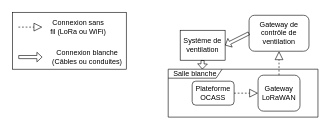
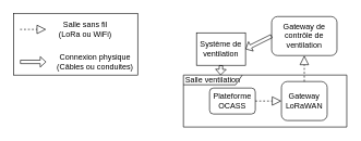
  <mxCell id="0" />
  <mxCell id="1" parent="0" />
  <mxCell id="2" value="Plateforme OCASS" style="rounded=1;whiteSpace=wrap;html=1;" vertex="1" parent="1"><mxGeometry x="320" y="135" width="70" height="40" as="geometry" /></mxCell>
  <mxCell id="3" value="Gateway LoRaWAN" style="rounded=1;whiteSpace=wrap;html=1;" vertex="1" parent="1"><mxGeometry x="430" y="125" width="70" height="60" as="geometry" /></mxCell>
  <mxCell id="4" value="Gateway de contrôle de ventilation" style="rounded=1;whiteSpace=wrap;html=1;" vertex="1" parent="1"><mxGeometry x="415" y="25" width="100" height="60" as="geometry" /></mxCell>
  <mxCell id="5" value="Système de ventilation" style="rounded=0;whiteSpace=wrap;html=1;" vertex="1" parent="1"><mxGeometry x="300" y="50" width="75" height="50" as="geometry" /></mxCell>
  <mxCell id="6" value="" style="shape=flexArrow;endArrow=classic;html=1;rounded=0;width=5.238;endSize=2.557;endWidth=9.887;entryX=1;entryY=0.5;entryDx=0;entryDy=0;exitX=0;exitY=0.5;exitDx=0;exitDy=0;" edge="1" parent="1" source="4" target="5"><mxGeometry width="50" height="50" relative="1" as="geometry"><mxPoint x="560" y="125" as="sourcePoint" /><mxPoint x="610" y="75" as="targetPoint" /></mxGeometry></mxCell>
  <mxCell id="7" value="" style="endArrow=block;dashed=1;endFill=0;endSize=12;html=1;rounded=0;exitX=1;exitY=0.5;exitDx=0;exitDy=0;entryX=0;entryY=0.5;entryDx=0;entryDy=0;" edge="1" parent="1" source="2" target="3"><mxGeometry width="160" relative="1" as="geometry"><mxPoint x="500" y="95" as="sourcePoint" /><mxPoint x="660" y="95" as="targetPoint" /></mxGeometry></mxCell>
  <mxCell id="8" value="" style="shape=flexArrow;endArrow=classic;html=1;rounded=0;width=5.238;endSize=2.557;endWidth=9.887;exitX=0.5;exitY=1;exitDx=0;exitDy=0;entryX=0.228;entryY=0.004;entryDx=0;entryDy=0;entryPerimeter=0;" edge="1" parent="1" source="5" target="9"><mxGeometry width="50" height="50" relative="1" as="geometry"><mxPoint x="574.89" y="125" as="sourcePoint" /><mxPoint x="350" y="105" as="targetPoint" /><Array as="points" /></mxGeometry></mxCell>
- <mxCell id="9" value="Salle blanche" style="shape=umlFrame;whiteSpace=wrap;html=1;pointerEvents=0;width=90;height=15;" vertex="1" parent="1"><mxGeometry x="280" y="115" width="250" height="80" as="geometry" /></mxCell>
+ <mxCell id="9" value="Salle ventilation" style="shape=umlFrame;whiteSpace=wrap;html=1;pointerEvents=0;width=90;height=15;" vertex="1" parent="1"><mxGeometry x="280" y="115" width="250" height="80" as="geometry" /></mxCell>
  <mxCell id="10" value="" style="endArrow=block;dashed=1;endFill=0;endSize=12;html=1;rounded=0;exitX=0.5;exitY=0;exitDx=0;exitDy=0;entryX=0.5;entryY=1;entryDx=0;entryDy=0;" edge="1" parent="1" source="3" target="4"><mxGeometry width="160" relative="1" as="geometry"><mxPoint x="430" y="65" as="sourcePoint" /><mxPoint x="470" y="105" as="targetPoint" /><Array as="points" /></mxGeometry></mxCell>
  <mxCell id="11" value="" style="endArrow=block;dashed=1;endFill=0;endSize=12;html=1;rounded=0;exitX=0.5;exitY=0;exitDx=0;exitDy=0;" edge="1" parent="1"><mxGeometry width="160" relative="1" as="geometry"><mxPoint x="30" y="44.76" as="sourcePoint" /><mxPoint x="70" y="44.76" as="targetPoint" /><Array as="points" /></mxGeometry></mxCell>
  <mxCell id="12" value="" style="shape=flexArrow;endArrow=classic;html=1;rounded=0;width=5.238;endSize=2.557;endWidth=9.887;" edge="1" parent="1"><mxGeometry width="50" height="50" relative="1" as="geometry"><mxPoint x="30" y="94.76" as="sourcePoint" /><mxPoint x="70" y="94.76" as="targetPoint" /><Array as="points" /></mxGeometry></mxCell>
- <mxCell id="13" value="Connexion sans fil (LoRa ou WiFi)" style="text;html=1;align=center;verticalAlign=middle;whiteSpace=wrap;rounded=0;" vertex="1" parent="1"><mxGeometry x="80" y="30" width="100" height="30" as="geometry" /></mxCell>
- <mxCell id="14" value="Connexion blanche (Câbles ou conduites)" style="text;html=1;align=center;verticalAlign=middle;whiteSpace=wrap;rounded=0;" vertex="1" parent="1"><mxGeometry x="80" y="80" width="130" height="30" as="geometry" /></mxCell>
+ <mxCell id="13" value="Salle sans fil (LoRa ou WiFi)" style="text;html=1;align=center;verticalAlign=middle;whiteSpace=wrap;rounded=0;" vertex="1" parent="1"><mxGeometry x="80" y="30" width="100" height="30" as="geometry" /></mxCell>
+ <mxCell id="14" value="Connexion physique (Câbles ou conduites)" style="text;html=1;align=center;verticalAlign=middle;whiteSpace=wrap;rounded=0;" vertex="1" parent="1"><mxGeometry x="80" y="80" width="130" height="30" as="geometry" /></mxCell>
  <mxCell id="15" value="" style="rounded=0;whiteSpace=wrap;html=1;fillColor=none;" vertex="1" parent="1"><mxGeometry x="20" y="20" width="190" height="95" as="geometry" /></mxCell>
